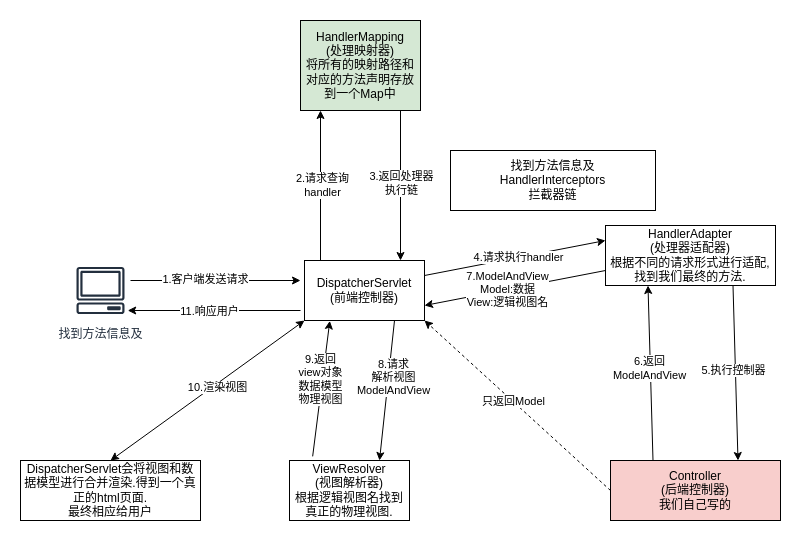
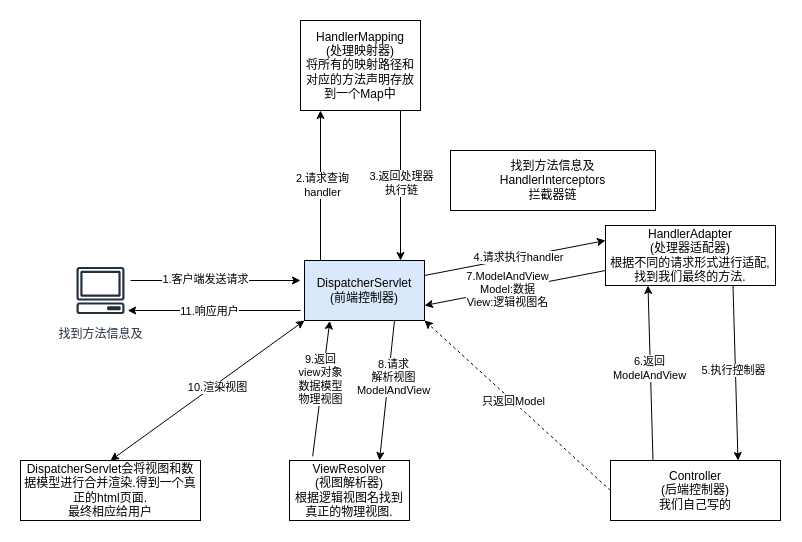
  <mxCell id="0" />
  <mxCell id="1" parent="0" />
  <mxCell id="2" value="找到方法信息及" style="sketch=0;outlineConnect=0;fontColor=#232F3E;gradientColor=none;strokeColor=#232F3E;fillColor=#ffffff;dashed=0;verticalLabelPosition=bottom;verticalAlign=top;align=center;html=1;fontSize=12;fontStyle=0;aspect=fixed;shape=mxgraph.aws4.resourceIcon;resIcon=mxgraph.aws4.client;" vertex="1" parent="1"><mxGeometry x="70" y="260" width="60" height="60" as="geometry" /></mxCell>
- <mxCell id="3" value="DispatcherServlet&lt;div&gt;(前端控制器)&lt;/div&gt;" style="rounded=0;whiteSpace=wrap;html=1;" vertex="1" parent="1"><mxGeometry x="304" y="260" width="120" height="60" as="geometry" /></mxCell>
+ <mxCell id="3" value="DispatcherServlet&lt;div&gt;(前端控制器)&lt;/div&gt;" style="rounded=0;whiteSpace=wrap;html=1;fillColor=#dae8fc;" vertex="1" parent="1"><mxGeometry x="304" y="260" width="120" height="60" as="geometry" /></mxCell>
  <mxCell id="4" value="" style="endArrow=classic;html=1;rounded=0;" edge="1" parent="1"><mxGeometry width="50" height="50" relative="1" as="geometry"><mxPoint x="130" y="280" as="sourcePoint" /><mxPoint x="300" y="280" as="targetPoint" /></mxGeometry></mxCell>
  <mxCell id="5" value="1.客户端发送请求" style="edgeLabel;html=1;align=center;verticalAlign=middle;resizable=0;points=[];" vertex="1" connectable="0" parent="4"><mxGeometry x="-0.129" y="2" relative="1" as="geometry"><mxPoint as="offset" /></mxGeometry></mxCell>
- <mxCell id="6" value="HandlerMapping&lt;div&gt;(处理映射器)&lt;/div&gt;&lt;div&gt;将所有的映射路径和对应的方法声明存放到一个Map中&lt;/div&gt;" style="rounded=0;whiteSpace=wrap;html=1;fillColor=#d5e8d4;" vertex="1" parent="1"><mxGeometry x="300" y="20" width="120" height="90" as="geometry" /></mxCell>
+ <mxCell id="6" value="HandlerMapping&lt;div&gt;(处理映射器)&lt;/div&gt;&lt;div&gt;将所有的映射路径和对应的方法声明存放到一个Map中&lt;/div&gt;" style="rounded=0;whiteSpace=wrap;html=1;" vertex="1" parent="1"><mxGeometry x="300" y="20" width="120" height="90" as="geometry" /></mxCell>
  <mxCell id="7" value="" style="endArrow=classic;html=1;rounded=0;entryX=0.25;entryY=1;entryDx=0;entryDy=0;exitX=0.25;exitY=0;exitDx=0;exitDy=0;" edge="1" parent="1"><mxGeometry width="50" height="50" relative="1" as="geometry"><mxPoint x="320" y="260" as="sourcePoint" /><mxPoint x="320" y="110" as="targetPoint" /></mxGeometry></mxCell>
  <mxCell id="8" value="2.请求查询&lt;div&gt;handler&lt;/div&gt;" style="edgeLabel;html=1;align=center;verticalAlign=middle;resizable=0;points=[];" vertex="1" connectable="0" parent="7"><mxGeometry x="0.013" y="-1" relative="1" as="geometry"><mxPoint as="offset" /></mxGeometry></mxCell>
  <mxCell id="9" value="" style="endArrow=classic;html=1;rounded=0;exitX=0.75;exitY=1;exitDx=0;exitDy=0;entryX=0.75;entryY=0;entryDx=0;entryDy=0;" edge="1" parent="1"><mxGeometry width="50" height="50" relative="1" as="geometry"><mxPoint x="400" y="110" as="sourcePoint" /><mxPoint x="400" y="260" as="targetPoint" /></mxGeometry></mxCell>
  <mxCell id="10" value="3.返回处理器&lt;div&gt;执行链&lt;/div&gt;" style="edgeLabel;html=1;align=center;verticalAlign=middle;resizable=0;points=[];" vertex="1" connectable="0" parent="9"><mxGeometry x="-0.037" relative="1" as="geometry"><mxPoint as="offset" /></mxGeometry></mxCell>
  <mxCell id="11" value="HandlerAdapter&lt;div&gt;(处理器适配器)&lt;/div&gt;&lt;div&gt;根据不同的请求形式进行适配,找到我们最终的方法.&lt;/div&gt;" style="rounded=0;whiteSpace=wrap;html=1;" vertex="1" parent="1"><mxGeometry x="605" y="225" width="170" height="60" as="geometry" /></mxCell>
  <mxCell id="12" value="" style="endArrow=classic;html=1;rounded=0;exitX=1;exitY=0.25;exitDx=0;exitDy=0;entryX=0;entryY=0.25;entryDx=0;entryDy=0;" edge="1" parent="1" source="3" target="11"><mxGeometry width="50" height="50" relative="1" as="geometry"><mxPoint x="480" y="310" as="sourcePoint" /><mxPoint x="530" y="260" as="targetPoint" /></mxGeometry></mxCell>
  <mxCell id="13" value="4.请求执行handler" style="edgeLabel;html=1;align=center;verticalAlign=middle;resizable=0;points=[];" vertex="1" connectable="0" parent="12"><mxGeometry x="0.027" relative="1" as="geometry"><mxPoint as="offset" /></mxGeometry></mxCell>
  <mxCell id="14" value="" style="endArrow=classic;html=1;rounded=0;entryX=1;entryY=0.75;entryDx=0;entryDy=0;exitX=0;exitY=0.75;exitDx=0;exitDy=0;" edge="1" parent="1" source="11" target="3"><mxGeometry width="50" height="50" relative="1" as="geometry"><mxPoint x="470" y="420" as="sourcePoint" /><mxPoint x="520" y="370" as="targetPoint" /></mxGeometry></mxCell>
  <mxCell id="15" value="7.ModelAndView&lt;div&gt;Model:数据&lt;/div&gt;&lt;div&gt;View:逻辑视图名&lt;/div&gt;" style="edgeLabel;html=1;align=center;verticalAlign=middle;resizable=0;points=[];" vertex="1" connectable="0" parent="14"><mxGeometry x="0.082" relative="1" as="geometry"><mxPoint as="offset" /></mxGeometry></mxCell>
- <mxCell id="16" value="Controller&lt;div&gt;(后端控制器)&lt;/div&gt;&lt;div&gt;我们自己写的&lt;/div&gt;" style="rounded=0;whiteSpace=wrap;html=1;fillColor=#f8cecc;" vertex="1" parent="1"><mxGeometry x="610" y="460" width="170" height="60" as="geometry" /></mxCell>
+ <mxCell id="16" value="Controller&lt;div&gt;(后端控制器)&lt;/div&gt;&lt;div&gt;我们自己写的&lt;/div&gt;" style="rounded=0;whiteSpace=wrap;html=1;" vertex="1" parent="1"><mxGeometry x="610" y="460" width="170" height="60" as="geometry" /></mxCell>
  <mxCell id="17" value="" style="endArrow=classic;html=1;rounded=0;exitX=0.75;exitY=1;exitDx=0;exitDy=0;entryX=0.75;entryY=0;entryDx=0;entryDy=0;" edge="1" parent="1" source="11" target="16"><mxGeometry width="50" height="50" relative="1" as="geometry"><mxPoint x="740" y="430" as="sourcePoint" /><mxPoint x="790" y="380" as="targetPoint" /></mxGeometry></mxCell>
  <mxCell id="18" value="5.执行控制器" style="edgeLabel;html=1;align=center;verticalAlign=middle;resizable=0;points=[];" vertex="1" connectable="0" parent="17"><mxGeometry x="-0.046" y="-2" relative="1" as="geometry"><mxPoint as="offset" /></mxGeometry></mxCell>
  <mxCell id="19" value="" style="endArrow=classic;html=1;rounded=0;entryX=0.25;entryY=1;entryDx=0;entryDy=0;exitX=0.25;exitY=0;exitDx=0;exitDy=0;" edge="1" parent="1" source="16" target="11"><mxGeometry width="50" height="50" relative="1" as="geometry"><mxPoint x="620" y="430" as="sourcePoint" /><mxPoint x="670" y="380" as="targetPoint" /></mxGeometry></mxCell>
  <mxCell id="20" value="6.返回&lt;div&gt;ModelAndView&lt;/div&gt;" style="edgeLabel;html=1;align=center;verticalAlign=middle;resizable=0;points=[];" vertex="1" connectable="0" parent="19"><mxGeometry x="0.058" y="1" relative="1" as="geometry"><mxPoint as="offset" /></mxGeometry></mxCell>
  <mxCell id="21" value="" style="endArrow=classic;html=1;rounded=0;entryX=1;entryY=1;entryDx=0;entryDy=0;exitX=0;exitY=0.5;exitDx=0;exitDy=0;dashed=1;" edge="1" parent="1" source="16" target="3"><mxGeometry width="50" height="50" relative="1" as="geometry"><mxPoint x="510" y="450" as="sourcePoint" /><mxPoint x="560" y="400" as="targetPoint" /></mxGeometry></mxCell>
  <mxCell id="22" value="只返回Model" style="edgeLabel;html=1;align=center;verticalAlign=middle;resizable=0;points=[];" vertex="1" connectable="0" parent="21"><mxGeometry x="0.044" relative="1" as="geometry"><mxPoint as="offset" /></mxGeometry></mxCell>
  <mxCell id="23" value="ViewResolver&lt;div&gt;(视图解析器)&lt;/div&gt;&lt;div&gt;根据逻辑视图名找到真正的物理视图.&lt;/div&gt;" style="rounded=0;whiteSpace=wrap;html=1;" vertex="1" parent="1"><mxGeometry x="289" y="460" width="120" height="60" as="geometry" /></mxCell>
  <mxCell id="24" value="" style="endArrow=classic;html=1;rounded=0;exitX=0.75;exitY=1;exitDx=0;exitDy=0;entryX=0.75;entryY=0;entryDx=0;entryDy=0;" edge="1" parent="1" source="3" target="23"><mxGeometry width="50" height="50" relative="1" as="geometry"><mxPoint x="370" y="420" as="sourcePoint" /><mxPoint x="420" y="370" as="targetPoint" /></mxGeometry></mxCell>
  <mxCell id="25" value="8.请求&lt;div&gt;解析视图&lt;/div&gt;&lt;div&gt;ModelAndView&lt;/div&gt;" style="edgeLabel;html=1;align=center;verticalAlign=middle;resizable=0;points=[];" vertex="1" connectable="0" parent="24"><mxGeometry x="-0.209" y="4" relative="1" as="geometry"><mxPoint as="offset" /></mxGeometry></mxCell>
  <mxCell id="26" value="" style="endArrow=classic;html=1;rounded=0;entryX=0.211;entryY=1.006;entryDx=0;entryDy=0;entryPerimeter=0;exitX=0.193;exitY=-0.069;exitDx=0;exitDy=0;exitPerimeter=0;" edge="1" parent="1" source="23" target="3"><mxGeometry width="50" height="50" relative="1" as="geometry"><mxPoint x="280" y="430" as="sourcePoint" /><mxPoint x="330" y="380" as="targetPoint" /></mxGeometry></mxCell>
  <mxCell id="27" value="9.返回&lt;div&gt;view对象&lt;/div&gt;&lt;div&gt;数据模型&lt;/div&gt;&lt;div&gt;物理视图&lt;/div&gt;" style="edgeLabel;html=1;align=center;verticalAlign=middle;resizable=0;points=[];" vertex="1" connectable="0" parent="26"><mxGeometry x="0.139" y="2" relative="1" as="geometry"><mxPoint as="offset" /></mxGeometry></mxCell>
  <mxCell id="28" value="DispatcherServlet会将视图和数据模型进行合并渲染.得到一个真正的html页面.&lt;div&gt;最终相应给用户&lt;/div&gt;" style="rounded=0;whiteSpace=wrap;html=1;" vertex="1" parent="1"><mxGeometry x="20" y="460" width="180" height="60" as="geometry" /></mxCell>
  <mxCell id="29" value="" style="endArrow=classic;startArrow=classic;html=1;rounded=0;entryX=0;entryY=1;entryDx=0;entryDy=0;exitX=0.5;exitY=0;exitDx=0;exitDy=0;" edge="1" parent="1" source="28" target="3"><mxGeometry width="50" height="50" relative="1" as="geometry"><mxPoint x="190" y="430" as="sourcePoint" /><mxPoint x="240" y="380" as="targetPoint" /></mxGeometry></mxCell>
  <mxCell id="30" value="10.渲染视图" style="edgeLabel;html=1;align=center;verticalAlign=middle;resizable=0;points=[];" vertex="1" connectable="0" parent="29"><mxGeometry x="0.08" y="-3" relative="1" as="geometry"><mxPoint as="offset" /></mxGeometry></mxCell>
  <mxCell id="31" value="" style="endArrow=classic;html=1;rounded=0;" edge="1" parent="1"><mxGeometry width="50" height="50" relative="1" as="geometry"><mxPoint x="300" y="310" as="sourcePoint" /><mxPoint x="127.222" y="310" as="targetPoint" /></mxGeometry></mxCell>
  <mxCell id="32" value="11.响应用户" style="edgeLabel;html=1;align=center;verticalAlign=middle;resizable=0;points=[];" vertex="1" connectable="0" parent="31"><mxGeometry x="0.062" relative="1" as="geometry"><mxPoint as="offset" /></mxGeometry></mxCell>
  <mxCell id="33" value="找到方法信息及&lt;div&gt;HandlerInterceptors&lt;/div&gt;&lt;div&gt;拦截器链&lt;/div&gt;" style="rounded=0;whiteSpace=wrap;html=1;" vertex="1" parent="1"><mxGeometry x="450" y="150" width="205" height="60" as="geometry" /></mxCell>
